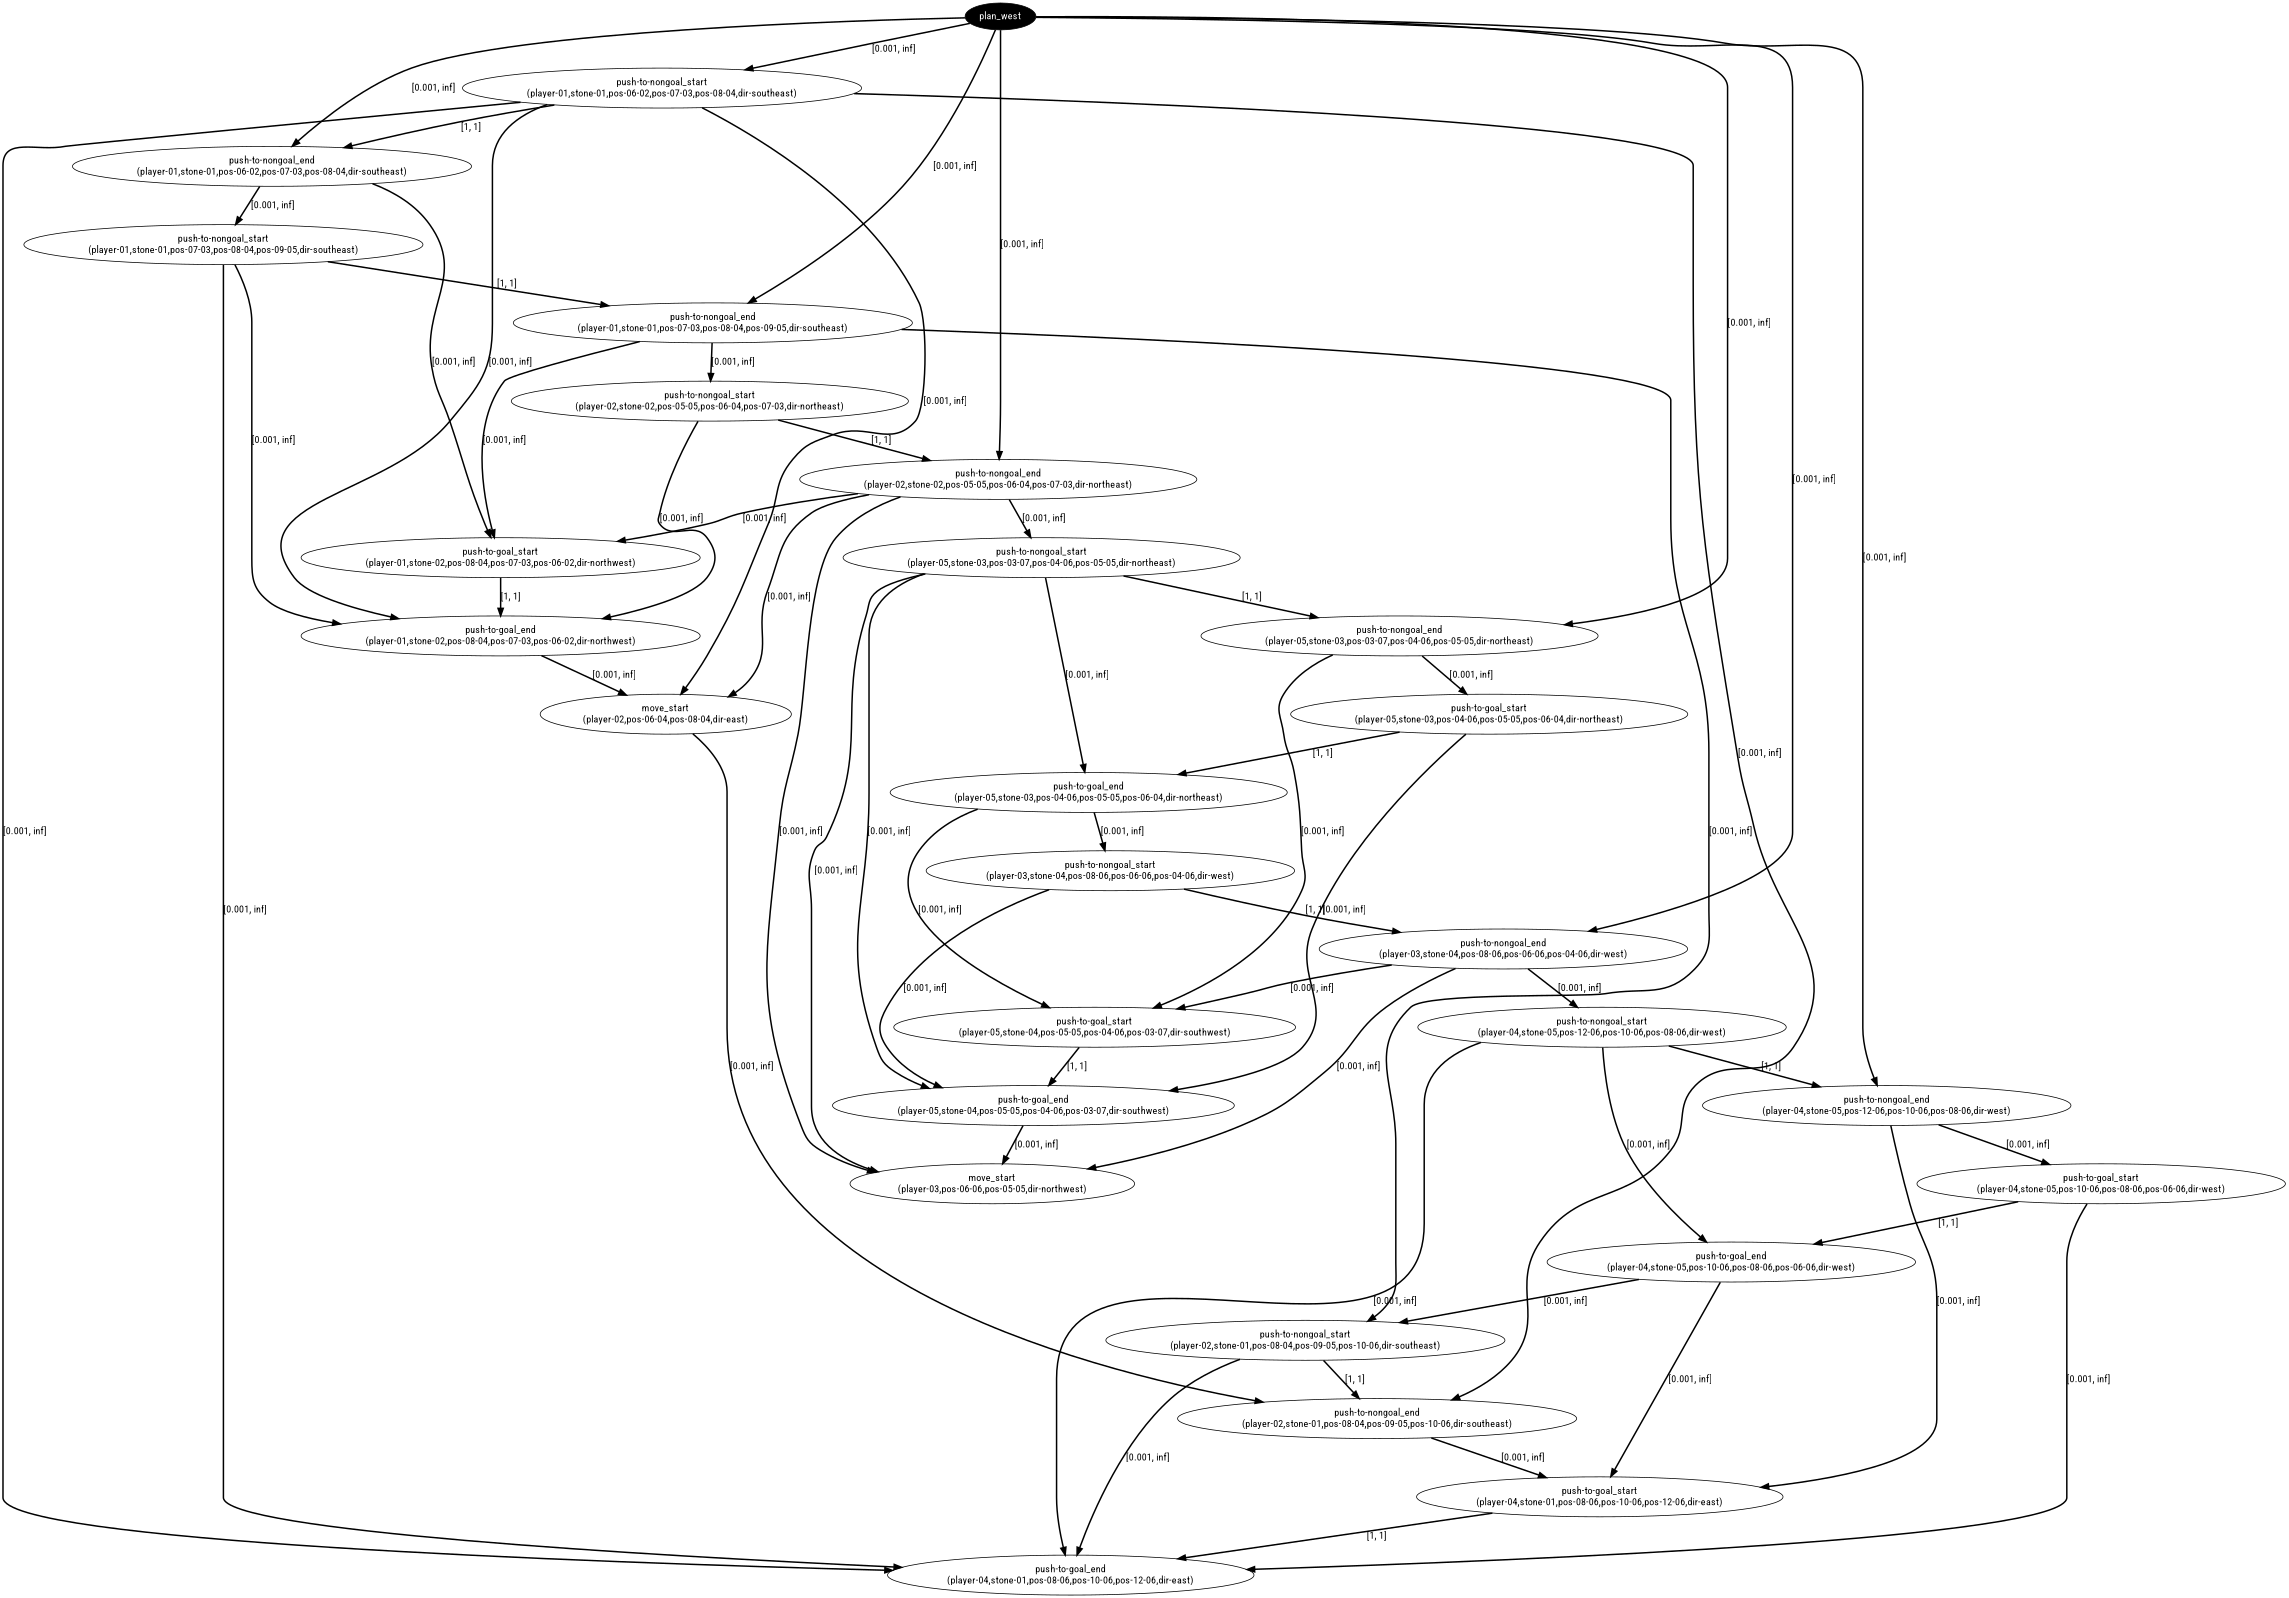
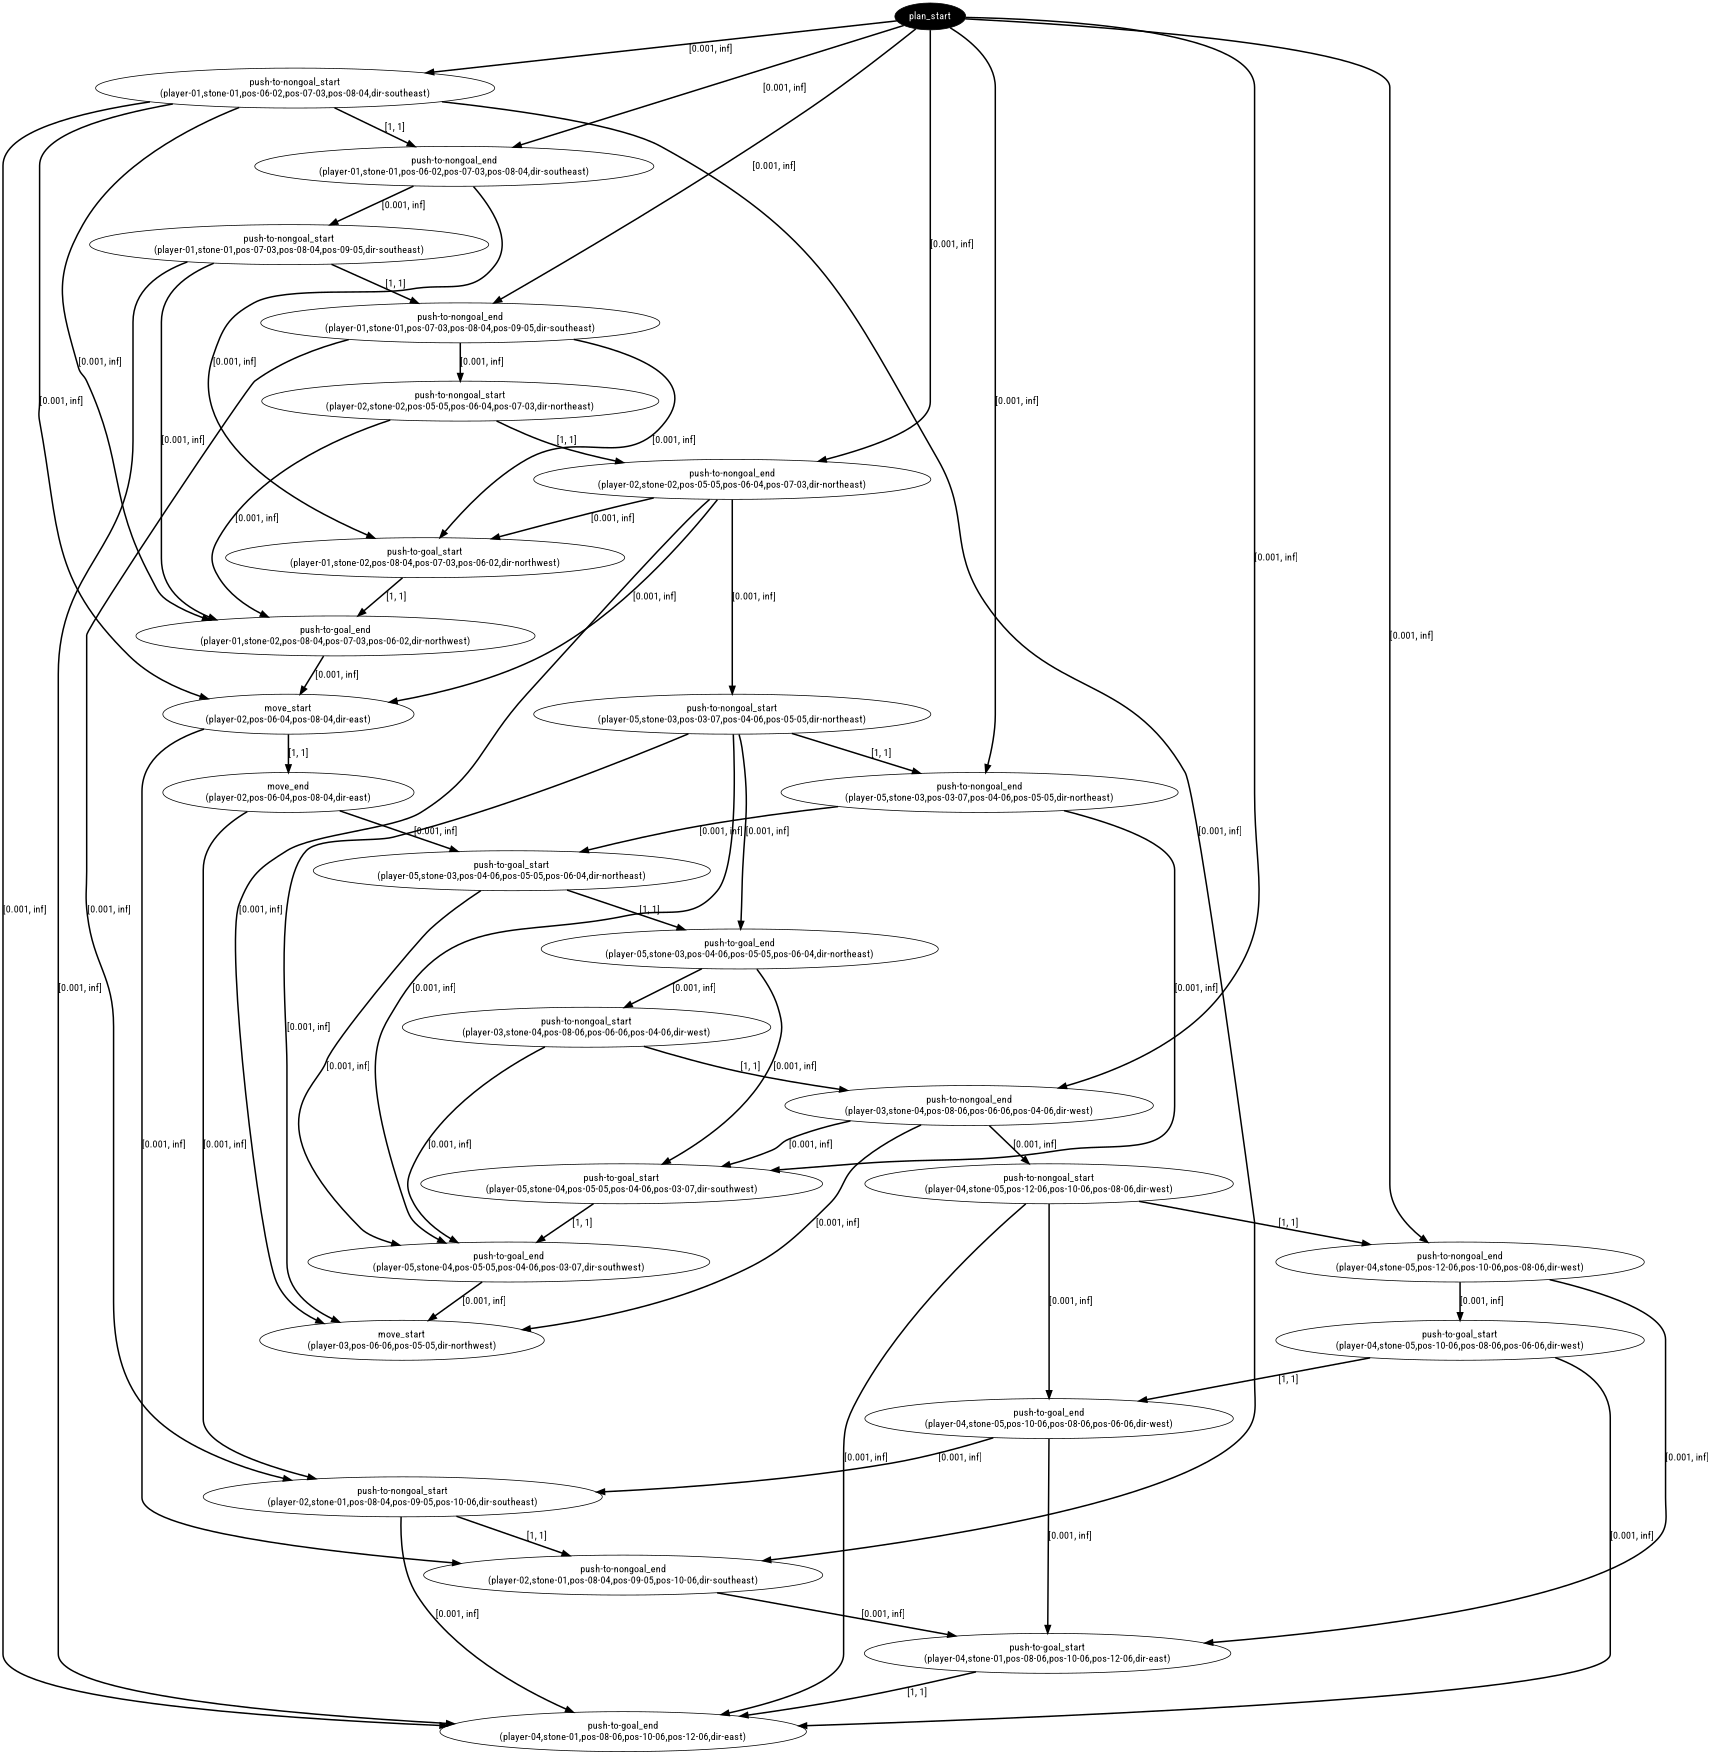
  digraph {
    fontname="Roboto Condensed"
    node [fontname="Roboto Condensed"]
    edge [color=black fontname="Roboto Condensed" penwidth=2]
-   n1 [fillcolor=black fontcolor=white label=plan_west style=filled]
+   n1 [fillcolor=black fontcolor=white label=plan_start style=filled]
    n2 [label="push-to-nongoal_start\n(player-01,stone-01,pos-06-02,pos-07-03,pos-08-04,dir-southeast)"]
    n3 [label="push-to-nongoal_end\n(player-01,stone-01,pos-06-02,pos-07-03,pos-08-04,dir-southeast)"]
    n4 [label="push-to-nongoal_end\n(player-01,stone-01,pos-07-03,pos-08-04,pos-09-05,dir-southeast)"]
    n5 [label="push-to-nongoal_end\n(player-02,stone-02,pos-05-05,pos-06-04,pos-07-03,dir-northeast)"]
    n6 [label="push-to-nongoal_end\n(player-05,stone-03,pos-03-07,pos-04-06,pos-05-05,dir-northeast)"]
    n7 [label="push-to-nongoal_end\n(player-03,stone-04,pos-08-06,pos-06-06,pos-04-06,dir-west)"]
    n8 [label="push-to-nongoal_end\n(player-04,stone-05,pos-12-06,pos-10-06,pos-08-06,dir-west)"]
    n9 [label="push-to-goal_end\n(player-01,stone-02,pos-08-04,pos-07-03,pos-06-02,dir-northwest)"]
    n10 [label="move_start\n(player-02,pos-06-04,pos-08-04,dir-east)"]
    n11 [label="push-to-nongoal_end\n(player-02,stone-01,pos-08-04,pos-09-05,pos-10-06,dir-southeast)"]
    n12 [label="push-to-goal_end\n(player-04,stone-01,pos-08-06,pos-10-06,pos-12-06,dir-east)"]
    n13 [label="push-to-nongoal_start\n(player-01,stone-01,pos-07-03,pos-08-04,pos-09-05,dir-southeast)"]
    n14 [label="push-to-goal_start\n(player-01,stone-02,pos-08-04,pos-07-03,pos-06-02,dir-northwest)"]
    n15 [label="push-to-nongoal_start\n(player-02,stone-02,pos-05-05,pos-06-04,pos-07-03,dir-northeast)"]
    n16 [label="push-to-nongoal_start\n(player-02,stone-01,pos-08-04,pos-09-05,pos-10-06,dir-southeast)"]
    n17 [label="push-to-nongoal_start\n(player-05,stone-03,pos-03-07,pos-04-06,pos-05-05,dir-northeast)"]
    n18 [label="move_start\n(player-03,pos-06-06,pos-05-05,dir-northwest)"]
    n19 [label="push-to-goal_start\n(player-05,stone-03,pos-04-06,pos-05-05,pos-06-04,dir-northeast)"]
    n20 [label="push-to-goal_start\n(player-05,stone-04,pos-05-05,pos-04-06,pos-03-07,dir-southwest)"]
+   n21 [label="move_end\n(player-02,pos-06-04,pos-08-04,dir-east)"]
    n22 [label="push-to-nongoal_start\n(player-04,stone-05,pos-12-06,pos-10-06,pos-08-06,dir-west)"]
    n23 [label="push-to-goal_start\n(player-04,stone-05,pos-10-06,pos-08-06,pos-06-06,dir-west)"]
    n24 [label="push-to-goal_start\n(player-04,stone-01,pos-08-06,pos-10-06,pos-12-06,dir-east)"]
    n25 [label="push-to-goal_end\n(player-05,stone-03,pos-04-06,pos-05-05,pos-06-04,dir-northeast)"]
    n26 [label="push-to-goal_end\n(player-05,stone-04,pos-05-05,pos-04-06,pos-03-07,dir-southwest)"]
    n27 [label="push-to-nongoal_start\n(player-03,stone-04,pos-08-06,pos-06-06,pos-04-06,dir-west)"]
    n28 [label="push-to-goal_end\n(player-04,stone-05,pos-10-06,pos-08-06,pos-06-06,dir-west)"]
    n1 -> n2 [label="[0.001, inf]"]
    n1 -> n3 [label="[0.001, inf]"]
    n1 -> n4 [label="[0.001, inf]"]
    n1 -> n5 [label="[0.001, inf]"]
    n1 -> n6 [label="[0.001, inf]"]
    n1 -> n7 [label="[0.001, inf]"]
    n1 -> n8 [label="[0.001, inf]"]
    n2 -> n3 [label="[1, 1]"]
    n2 -> n9 [label="[0.001, inf]"]
    n2 -> n10 [label="[0.001, inf]"]
    n2 -> n11 [label="[0.001, inf]"]
    n2 -> n12 [label="[0.001, inf]"]
    n3 -> n13 [label="[0.001, inf]"]
    n3 -> n14 [label="[0.001, inf]"]
    n4 -> n14 [label="[0.001, inf]"]
    n4 -> n15 [label="[0.001, inf]"]
    n4 -> n16 [label="[0.001, inf]"]
    n5 -> n10 [label="[0.001, inf]"]
    n5 -> n14 [label="[0.001, inf]"]
    n5 -> n17 [label="[0.001, inf]"]
    n5 -> n18 [label="[0.001, inf]"]
    n6 -> n19 [label="[0.001, inf]"]
    n6 -> n20 [label="[0.001, inf]"]
    n7 -> n18 [label="[0.001, inf]"]
    n7 -> n20 [label="[0.001, inf]"]
    n7 -> n22 [label="[0.001, inf]"]
    n8 -> n23 [label="[0.001, inf]"]
    n8 -> n24 [label="[0.001, inf]"]
    n9 -> n10 [label="[0.001, inf]"]
    n10 -> n11 [label="[0.001, inf]"]
+   n10 -> n21 [label="[1, 1]"]
    n11 -> n24 [label="[0.001, inf]"]
    n13 -> n4 [label="[1, 1]"]
    n13 -> n9 [label="[0.001, inf]"]
    n13 -> n12 [label="[0.001, inf]"]
    n14 -> n9 [label="[1, 1]"]
    n15 -> n5 [label="[1, 1]"]
    n15 -> n9 [label="[0.001, inf]"]
    n16 -> n11 [label="[1, 1]"]
    n16 -> n12 [label="[0.001, inf]"]
    n17 -> n6 [label="[1, 1]"]
    n17 -> n18 [label="[0.001, inf]"]
    n17 -> n25 [label="[0.001, inf]"]
    n17 -> n26 [label="[0.001, inf]"]
    n19 -> n25 [label="[1, 1]"]
    n19 -> n26 [label="[0.001, inf]"]
    n20 -> n26 [label="[1, 1]"]
+   n21 -> n16 [label="[0.001, inf]"]
+   n21 -> n19 [label="[0.001, inf]"]
    n22 -> n8 [label="[1, 1]"]
    n22 -> n12 [label="[0.001, inf]"]
    n22 -> n28 [label="[0.001, inf]"]
    n23 -> n12 [label="[0.001, inf]"]
    n23 -> n28 [label="[1, 1]"]
    n24 -> n12 [label="[1, 1]"]
    n25 -> n20 [label="[0.001, inf]"]
    n25 -> n27 [label="[0.001, inf]"]
    n26 -> n18 [label="[0.001, inf]"]
    n27 -> n7 [label="[1, 1]"]
    n27 -> n26 [label="[0.001, inf]"]
    n28 -> n16 [label="[0.001, inf]"]
    n28 -> n24 [label="[0.001, inf]"]
  }
